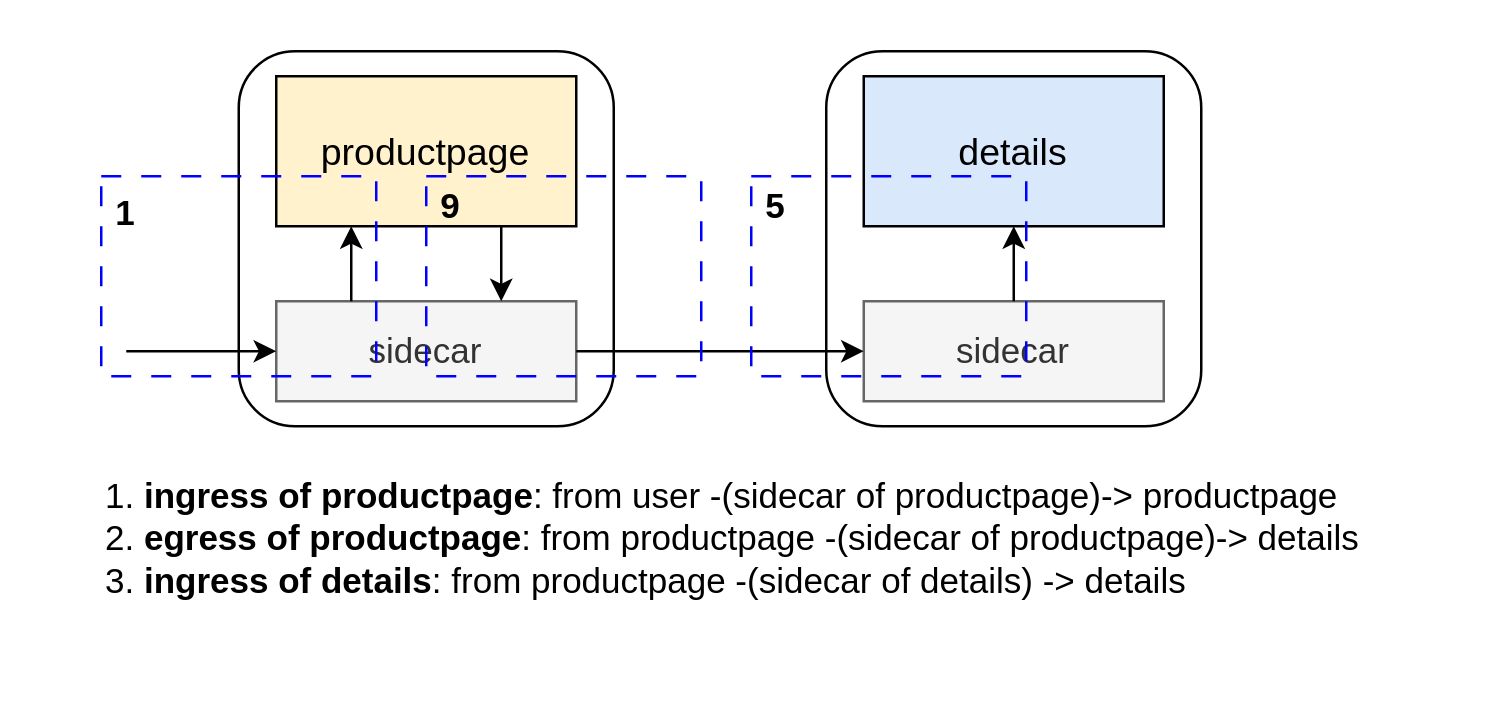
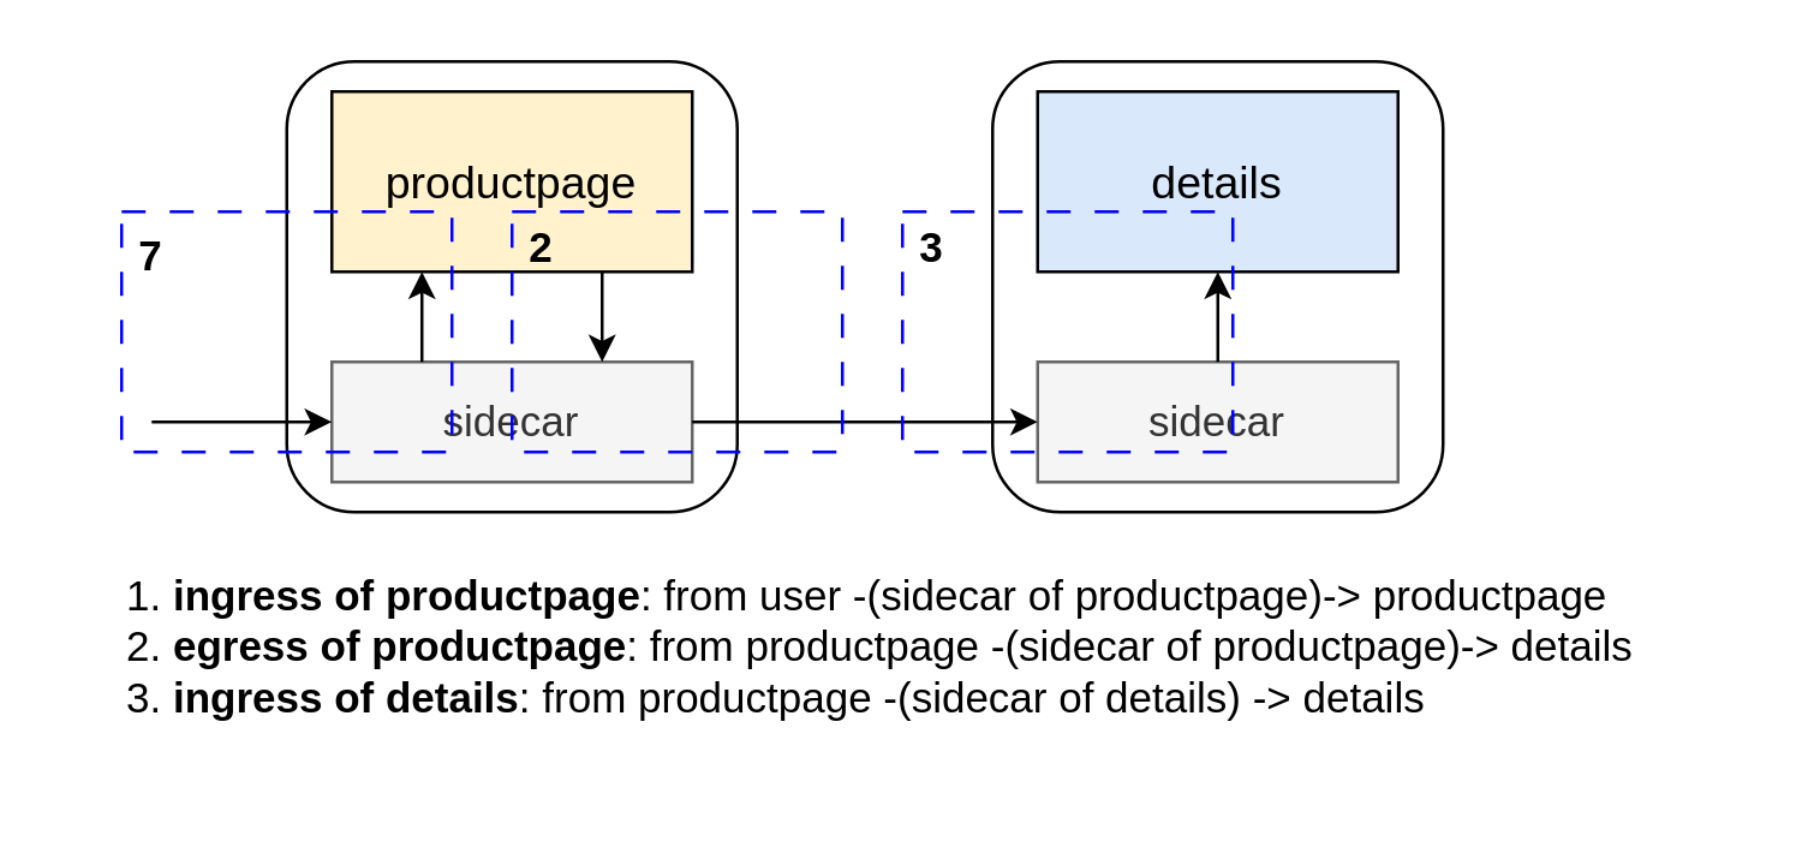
  <mxCell id="0" />
  <mxCell id="1" parent="0" />
  <mxCell id="2" value="" style="rounded=1;whiteSpace=wrap;html=1;fillColor=none;" vertex="1" parent="1"><mxGeometry x="95" y="20" width="150" height="150" as="geometry" /></mxCell>
  <mxCell id="3" value="" style="rounded=1;whiteSpace=wrap;html=1;fillColor=none;" vertex="1" parent="1"><mxGeometry x="330" y="20" width="150" height="150" as="geometry" /></mxCell>
  <mxCell id="4" value="&lt;font style=&quot;font-size: 15px;&quot;&gt;productpage&lt;/font&gt;" style="rounded=0;whiteSpace=wrap;html=1;fillColor=#fff2cc;" vertex="1" parent="1"><mxGeometry x="110" y="30" width="120" height="60" as="geometry" /></mxCell>
  <mxCell id="5" value="&lt;font style=&quot;font-size: 14px;&quot;&gt;sidecar&lt;/font&gt;" style="rounded=0;whiteSpace=wrap;html=1;fillColor=#f5f5f5;fontColor=#333333;strokeColor=#666666;" vertex="1" parent="1"><mxGeometry x="110" y="120" width="120" height="40" as="geometry" /></mxCell>
  <mxCell id="6" value="&lt;font style=&quot;font-size: 15px;&quot;&gt;details&lt;/font&gt;" style="rounded=0;whiteSpace=wrap;html=1;fillColor=#dae8fc;" vertex="1" parent="1"><mxGeometry x="345" y="30" width="120" height="60" as="geometry" /></mxCell>
  <mxCell id="7" value="&lt;font style=&quot;font-size: 14px;&quot;&gt;sidecar&lt;/font&gt;" style="rounded=0;whiteSpace=wrap;html=1;fillColor=#f5f5f5;fontColor=#333333;strokeColor=#666666;" vertex="1" parent="1"><mxGeometry x="345" y="120" width="120" height="40" as="geometry" /></mxCell>
  <mxCell id="8" value="" style="endArrow=classic;html=1;rounded=0;entryX=0;entryY=0.5;entryDx=0;entryDy=0;" edge="1" parent="1" target="5"><mxGeometry width="50" height="50" relative="1" as="geometry"><mxPoint x="50" y="140" as="sourcePoint" /><mxPoint x="340" y="160" as="targetPoint" /></mxGeometry></mxCell>
  <mxCell id="9" value="" style="endArrow=classic;html=1;rounded=0;entryX=0.25;entryY=1;entryDx=0;entryDy=0;exitX=0.25;exitY=0;exitDx=0;exitDy=0;" edge="1" parent="1" source="5" target="4"><mxGeometry width="50" height="50" relative="1" as="geometry"><mxPoint x="290" y="210" as="sourcePoint" /><mxPoint x="340" y="160" as="targetPoint" /></mxGeometry></mxCell>
  <mxCell id="10" value="" style="endArrow=classic;html=1;rounded=0;exitX=0.75;exitY=1;exitDx=0;exitDy=0;entryX=0.75;entryY=0;entryDx=0;entryDy=0;" edge="1" parent="1" source="4" target="5"><mxGeometry width="50" height="50" relative="1" as="geometry"><mxPoint x="290" y="210" as="sourcePoint" /><mxPoint x="340" y="160" as="targetPoint" /></mxGeometry></mxCell>
  <mxCell id="11" value="" style="endArrow=classic;html=1;rounded=0;exitX=1;exitY=0.5;exitDx=0;exitDy=0;entryX=0;entryY=0.5;entryDx=0;entryDy=0;" edge="1" parent="1" source="5" target="7"><mxGeometry width="50" height="50" relative="1" as="geometry"><mxPoint x="290" y="210" as="sourcePoint" /><mxPoint x="340" y="160" as="targetPoint" /></mxGeometry></mxCell>
  <mxCell id="12" value="" style="endArrow=classic;html=1;rounded=0;entryX=0.5;entryY=1;entryDx=0;entryDy=0;exitX=0.5;exitY=0;exitDx=0;exitDy=0;" edge="1" parent="1" source="7" target="6"><mxGeometry width="50" height="50" relative="1" as="geometry"><mxPoint x="290" y="210" as="sourcePoint" /><mxPoint x="340" y="160" as="targetPoint" /></mxGeometry></mxCell>
  <mxCell id="13" value="&lt;div style=&quot;&quot;&gt;&lt;font style=&quot;font-size: 14px;&quot;&gt;1. &lt;/font&gt;&lt;font style=&quot;font-size: 14px;&quot;&gt;&lt;b&gt;ingress of productpage&lt;/b&gt;&lt;/font&gt;&lt;font style=&quot;font-size: 14px;&quot;&gt;: from user -(sidecar of productpage)-&amp;gt; productpage&lt;/font&gt;&lt;/div&gt;&lt;div style=&quot;font-size: 14px;&quot;&gt;&lt;font style=&quot;font-size: 14px;&quot;&gt;2.&lt;b&gt; egress of productpage&lt;/b&gt;: from productpage -(sidecar of productpage)-&amp;gt; details&lt;/font&gt;&lt;/div&gt;&lt;div style=&quot;font-size: 14px;&quot;&gt;&lt;font style=&quot;font-size: 14px;&quot;&gt;3. &lt;b&gt;ingress of details&lt;/b&gt;: from productpage -(sidecar of details) -&amp;gt; details&lt;/font&gt;&lt;/div&gt;" style="text;html=1;strokeColor=none;fillColor=none;align=left;verticalAlign=middle;whiteSpace=wrap;rounded=0;" vertex="1" parent="1"><mxGeometry x="40" y="170" width="540" height="90" as="geometry" /></mxCell>
  <mxCell id="14" value="" style="rounded=0;whiteSpace=wrap;html=1;fillColor=none;dashed=1;dashPattern=8 8;strokeColor=#0000FF;" vertex="1" parent="1"><mxGeometry x="40" y="70" width="110" height="80" as="geometry" /></mxCell>
  <mxCell id="15" value="" style="rounded=0;whiteSpace=wrap;html=1;fillColor=none;dashed=1;dashPattern=8 8;strokeColor=#0000FF;" vertex="1" parent="1"><mxGeometry x="170" y="70" width="110" height="80" as="geometry" /></mxCell>
  <mxCell id="16" value="" style="rounded=0;whiteSpace=wrap;html=1;fillColor=none;dashed=1;dashPattern=8 8;strokeColor=#0000FF;" vertex="1" parent="1"><mxGeometry x="300" y="70" width="110" height="80" as="geometry" /></mxCell>
- <mxCell id="17" value="&lt;font style=&quot;font-size: 14px;&quot;&gt;&lt;b&gt;1&lt;/b&gt;&lt;/font&gt;" style="text;html=1;strokeColor=none;fillColor=none;align=center;verticalAlign=middle;whiteSpace=wrap;rounded=0;" vertex="1" parent="1"><mxGeometry x="20" y="70" width="60" height="30" as="geometry" /></mxCell>
- <mxCell id="18" value="&lt;font style=&quot;font-size: 14px;&quot;&gt;&lt;b&gt;9&lt;/b&gt;&lt;/font&gt;" style="text;html=1;strokeColor=none;fillColor=none;align=center;verticalAlign=middle;whiteSpace=wrap;rounded=0;" vertex="1" parent="1"><mxGeometry x="150" y="67" width="60" height="30" as="geometry" /></mxCell>
- <mxCell id="19" value="&lt;font style=&quot;font-size: 14px;&quot;&gt;&lt;b&gt;5&lt;/b&gt;&lt;/font&gt;" style="text;html=1;strokeColor=none;fillColor=none;align=center;verticalAlign=middle;whiteSpace=wrap;rounded=0;" vertex="1" parent="1"><mxGeometry x="280" y="67" width="60" height="30" as="geometry" /></mxCell>
+ <mxCell id="17" value="&lt;font style=&quot;font-size: 14px;&quot;&gt;&lt;b&gt;7&lt;/b&gt;&lt;/font&gt;" style="text;html=1;strokeColor=none;fillColor=none;align=center;verticalAlign=middle;whiteSpace=wrap;rounded=0;" vertex="1" parent="1"><mxGeometry x="20" y="70" width="60" height="30" as="geometry" /></mxCell>
+ <mxCell id="18" value="&lt;font style=&quot;font-size: 14px;&quot;&gt;&lt;b&gt;2&lt;/b&gt;&lt;/font&gt;" style="text;html=1;strokeColor=none;fillColor=none;align=center;verticalAlign=middle;whiteSpace=wrap;rounded=0;" vertex="1" parent="1"><mxGeometry x="150" y="67" width="60" height="30" as="geometry" /></mxCell>
+ <mxCell id="19" value="&lt;font style=&quot;font-size: 14px;&quot;&gt;&lt;b&gt;3&lt;/b&gt;&lt;/font&gt;" style="text;html=1;strokeColor=none;fillColor=none;align=center;verticalAlign=middle;whiteSpace=wrap;rounded=0;" vertex="1" parent="1"><mxGeometry x="280" y="67" width="60" height="30" as="geometry" /></mxCell>
